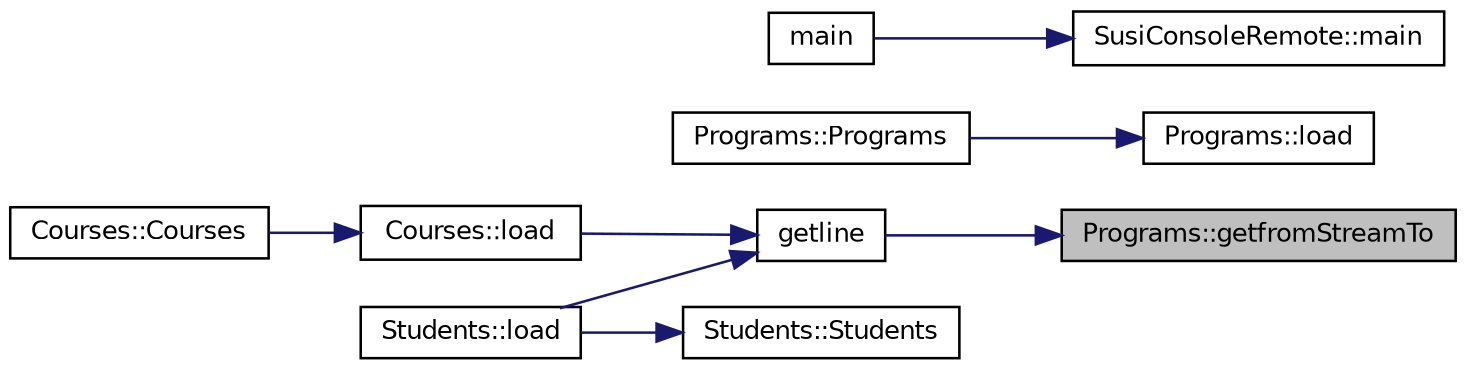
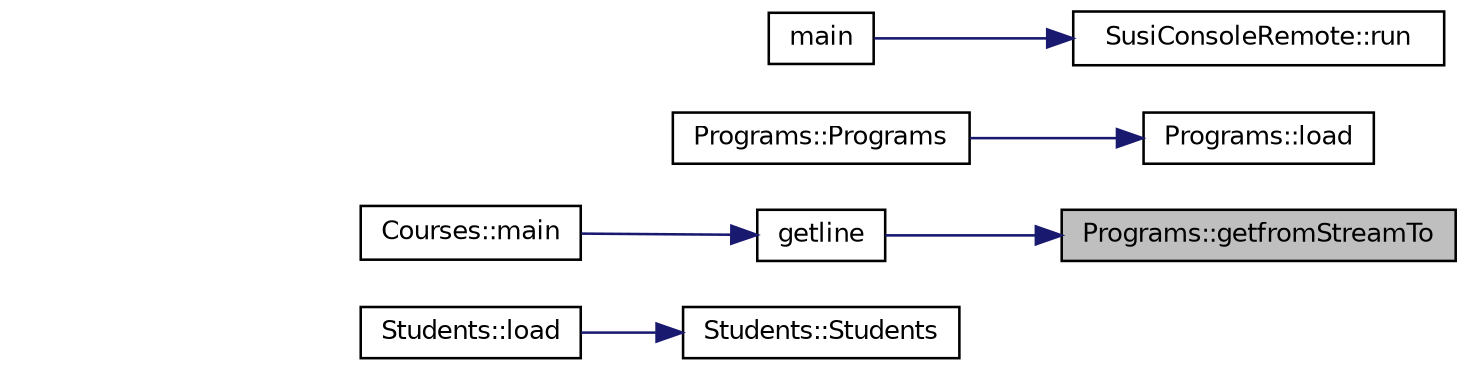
  digraph {
    rankdir=RL
    node [color=black fillcolor=white fontname=Helvetica fontsize=10 shape=record style=filled]
    edge [color=midnightblue dir=back fontname=Helvetica fontsize=10 labelfontname=Helvetica labelfontsize=10 style=solid]
    n1 [fillcolor=grey75 fontcolor=black height=0.2 label="Programs::getfromStreamTo" width=0.4]
    n2 [height=0.2 label=getline width=0.4]
-   n3 [height=0.2 label="Courses::load" width=0.4]
+   n3 [height=0.2 label="Courses::main" width=0.4]
    n4 [height=0.2 label="Students::load" width=0.4]
-   n5 [height=0.2 label="Courses::Courses" width=0.4]
    n6 [height=0.2 label="Programs::load" width=0.4]
    n7 [height=0.2 label="Programs::Programs" width=0.4]
-   n8 [height=0.2 label="SusiConsoleRemote::main" width=0.4]
+   n8 [height=0.2 label="SusiConsoleRemote::run" width=0.4]
    n9 [height=0.2 label=main width=0.4]
    n10 [height=0.2 label="Students::Students" width=0.4]
    n1 -> n2
    n2 -> n3
-   n2 -> n4
-   n3 -> n5
    n6 -> n7
    n8 -> n9
    n10 -> n4
  }
